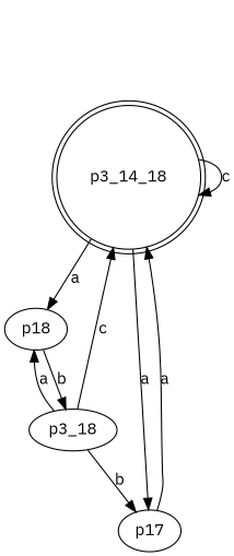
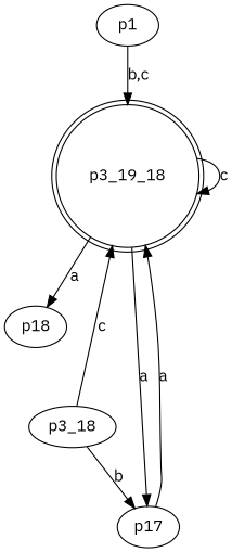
  digraph {
    fontname="IBM Plex Sans"
    node [fontname="IBM Plex Sans"]
    edge [fontname="IBM Plex Sans"]
-   n2 [label=p3_14_18 shape=doublecircle]
+   n1 [label=p1]
+   n2 [label=p3_19_18 shape=doublecircle]
    n3 [label=p18]
    n4 [label=p17]
    n5 [label=p3_18]
+   n1 -> n2 [label="b,c"]
    n2 -> n2 [label=c]
    n2 -> n3 [label=a]
    n2 -> n4 [label=a]
-   n3 -> n5 [label=b]
    n4 -> n2 [label=a]
    n5 -> n2 [label=c]
-   n5 -> n3 [label=a]
    n5 -> n4 [label=b]
  }
